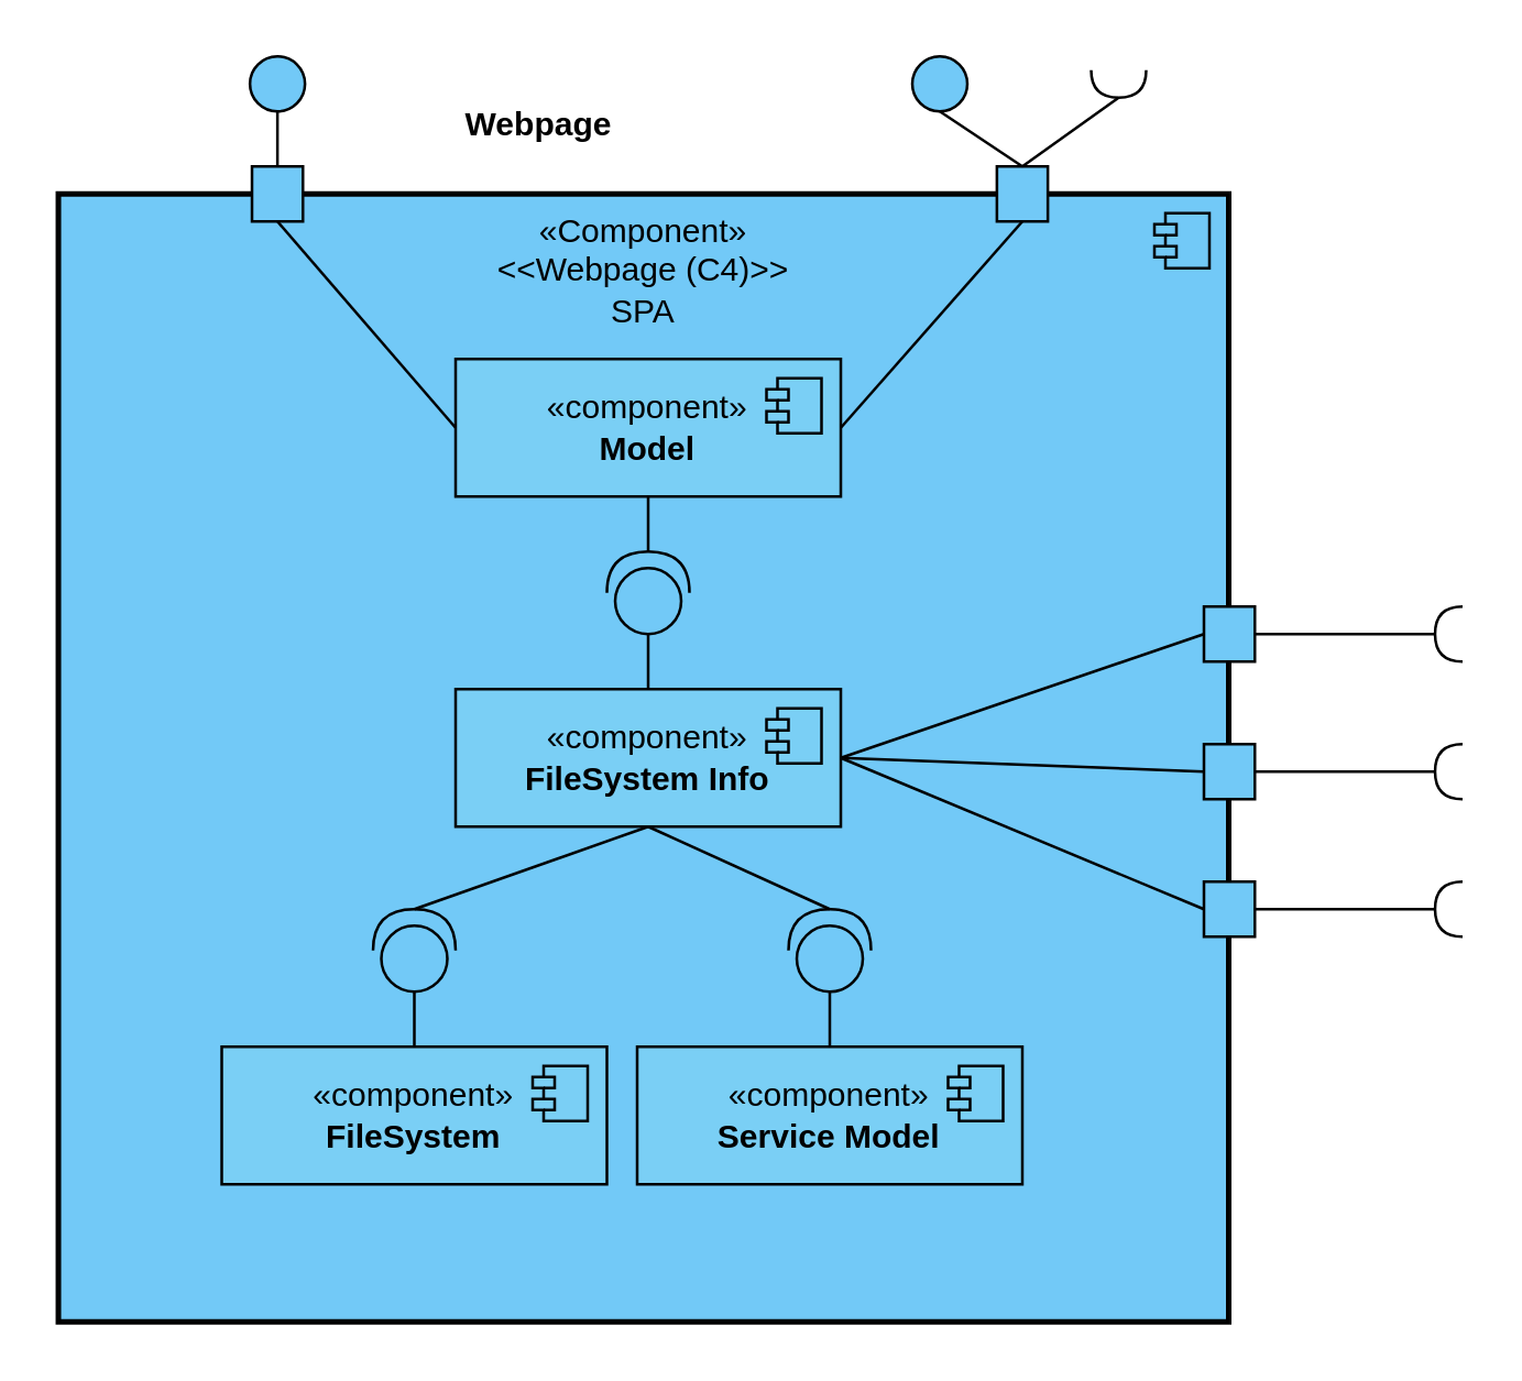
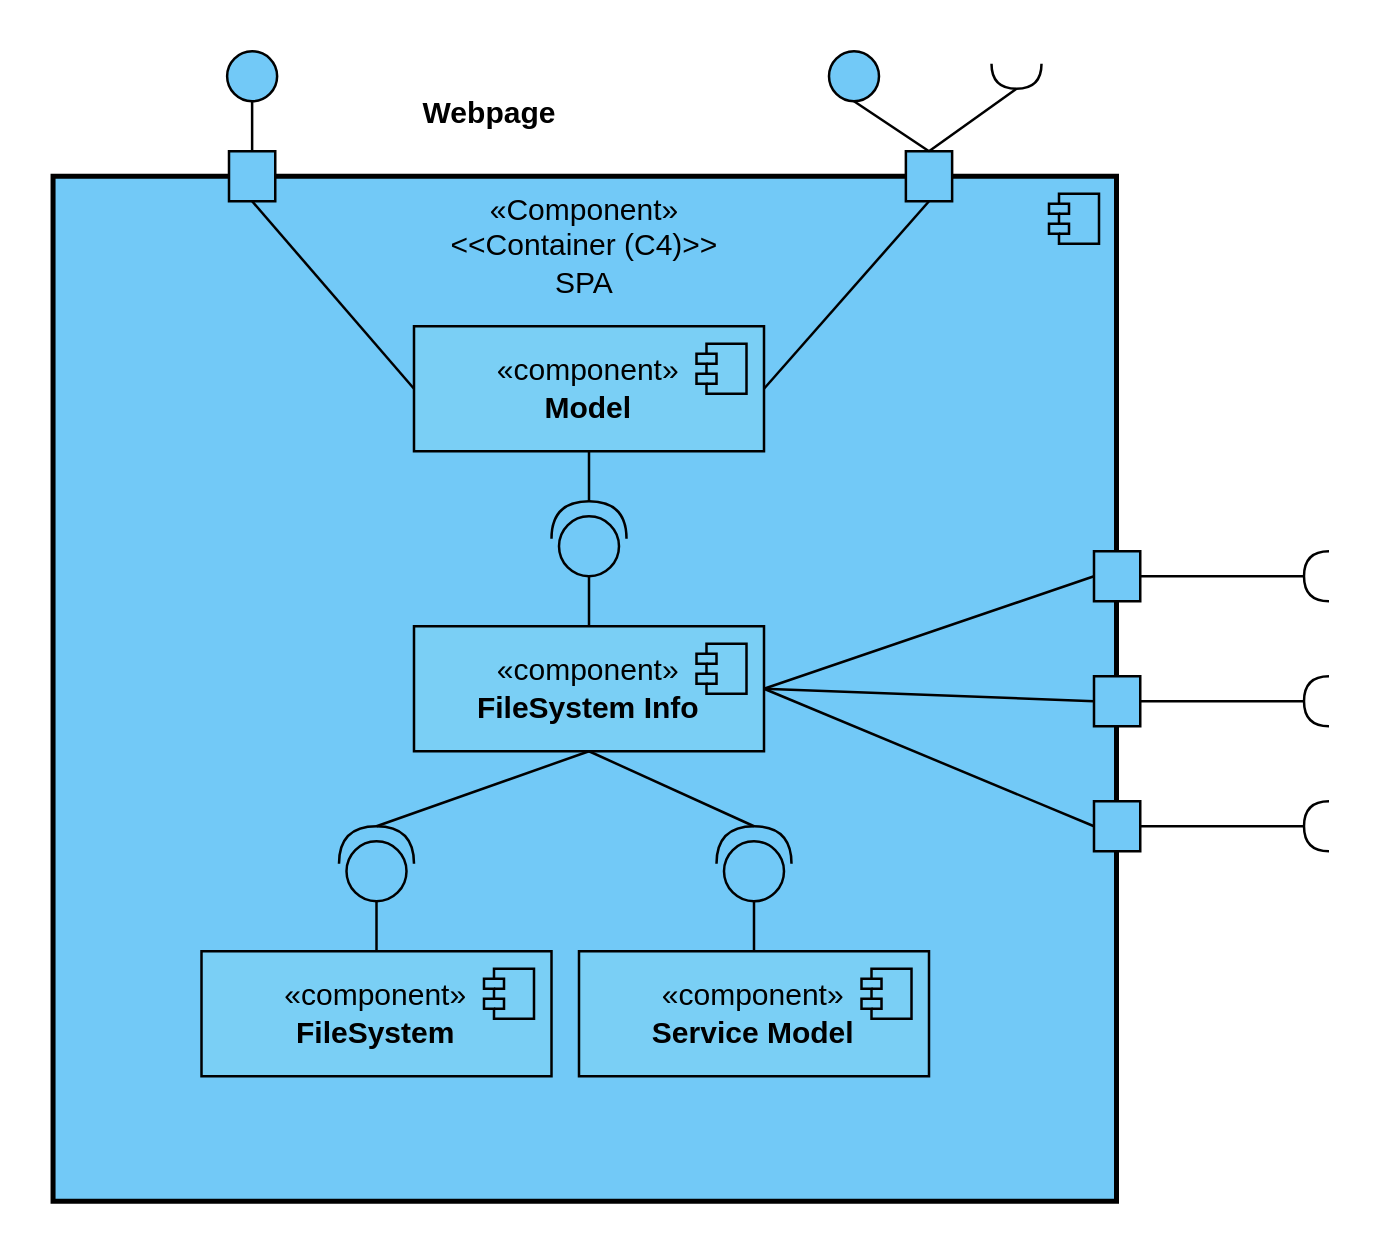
  <mxCell id="0" />
  <mxCell id="1" parent="0" />
- <mxCell id="2" value="«Component»&lt;br&gt;&amp;lt;&amp;lt;Webpage (C4)&amp;gt;&amp;gt;&lt;br&gt;SPA" style="html=1;dropTarget=0;whiteSpace=wrap;verticalAlign=top;fillColor=#72C9F7;strokeColor=#000000;strokeWidth=2;" parent="1" vertex="1"><mxGeometry x="20.62" y="70" width="425.38" height="410" as="geometry" /></mxCell>
+ <mxCell id="2" value="«Component»&lt;br&gt;&amp;lt;&amp;lt;Container (C4)&amp;gt;&amp;gt;&lt;br&gt;SPA" style="html=1;dropTarget=0;whiteSpace=wrap;verticalAlign=top;fillColor=#72C9F7;strokeColor=#000000;strokeWidth=2;" parent="1" vertex="1"><mxGeometry x="20.62" y="70" width="425.38" height="410" as="geometry" /></mxCell>
  <mxCell id="3" value="" style="shape=module;jettyWidth=8;jettyHeight=4;fillColor=#72c9f7;" parent="2" vertex="1"><mxGeometry x="1" width="20" height="20" relative="1" as="geometry"><mxPoint x="-27" y="7" as="offset" /></mxGeometry></mxCell>
  <mxCell id="4" value="«component»&lt;br&gt;&lt;b&gt;Model&lt;/b&gt;" style="html=1;dropTarget=0;whiteSpace=wrap;fillColor=#7ACFF5;" parent="1" vertex="1"><mxGeometry x="165" y="130" width="140" height="50" as="geometry" /></mxCell>
  <mxCell id="5" value="" style="shape=module;jettyWidth=8;jettyHeight=4;fillColor=#7ACFF5;" parent="4" vertex="1"><mxGeometry x="1" width="20" height="20" relative="1" as="geometry"><mxPoint x="-27" y="7" as="offset" /></mxGeometry></mxCell>
  <mxCell id="6" value="«component»&lt;br&gt;&lt;b&gt;Service Model&lt;/b&gt;" style="html=1;dropTarget=0;whiteSpace=wrap;fillColor=#7ACFF5;" parent="1" vertex="1"><mxGeometry x="231" y="380" width="140" height="50" as="geometry" /></mxCell>
  <mxCell id="7" value="" style="shape=module;jettyWidth=8;jettyHeight=4;fillColor=#7ACFF5;" parent="6" vertex="1"><mxGeometry x="1" width="20" height="20" relative="1" as="geometry"><mxPoint x="-27" y="7" as="offset" /></mxGeometry></mxCell>
  <mxCell id="8" value="" style="html=1;rounded=0;fillColor=#72C9F7;" parent="1" vertex="1"><mxGeometry x="437" y="220" width="18.5" height="20" as="geometry" /></mxCell>
  <mxCell id="9" value="«component»&lt;br&gt;&lt;b&gt;FileSystem Info&lt;/b&gt;" style="html=1;dropTarget=0;whiteSpace=wrap;fillColor=#7ACFF5;" parent="1" vertex="1"><mxGeometry x="165" y="250" width="140" height="50" as="geometry" /></mxCell>
  <mxCell id="10" value="" style="shape=module;jettyWidth=8;jettyHeight=4;fillColor=#7ACFF5;" parent="9" vertex="1"><mxGeometry x="1" width="20" height="20" relative="1" as="geometry"><mxPoint x="-27" y="7" as="offset" /></mxGeometry></mxCell>
  <mxCell id="11" value="" style="shape=providedRequiredInterface;html=1;verticalLabelPosition=bottom;sketch=0;rotation=-90;fillColor=#72c9f7;" parent="1" vertex="1"><mxGeometry x="286" y="330" width="30" height="30" as="geometry" /></mxCell>
  <mxCell id="12" value="" style="endArrow=none;html=1;rounded=0;exitX=0.5;exitY=0;exitDx=0;exitDy=0;entryX=0;entryY=0.5;entryDx=0;entryDy=0;entryPerimeter=0;" parent="1" source="6" target="11" edge="1"><mxGeometry width="50" height="50" relative="1" as="geometry"><mxPoint x="443.54" y="497.3" as="sourcePoint" /><mxPoint x="233" y="357" as="targetPoint" /></mxGeometry></mxCell>
  <mxCell id="13" value="" style="endArrow=none;html=1;rounded=0;exitX=1;exitY=0.5;exitDx=0;exitDy=0;exitPerimeter=0;entryX=0.5;entryY=1;entryDx=0;entryDy=0;" parent="1" source="11" target="9" edge="1"><mxGeometry width="50" height="50" relative="1" as="geometry"><mxPoint x="251" y="340" as="sourcePoint" /><mxPoint x="148" y="313" as="targetPoint" /></mxGeometry></mxCell>
  <mxCell id="14" value="" style="endArrow=none;html=1;rounded=0;exitX=1;exitY=0.5;exitDx=0;exitDy=0;entryX=0;entryY=0.5;entryDx=0;entryDy=0;" parent="1" source="9" target="8" edge="1"><mxGeometry width="50" height="50" relative="1" as="geometry"><mxPoint x="251" y="340" as="sourcePoint" /><mxPoint x="341" y="313" as="targetPoint" /></mxGeometry></mxCell>
  <mxCell id="15" value="" style="shape=providedRequiredInterface;html=1;verticalLabelPosition=bottom;sketch=0;rotation=-90;fillColor=#72c9f7;" parent="1" vertex="1"><mxGeometry x="220" y="200" width="30" height="30" as="geometry" /></mxCell>
  <mxCell id="16" value="" style="endArrow=none;html=1;rounded=0;exitX=1;exitY=0.5;exitDx=0;exitDy=0;exitPerimeter=0;entryX=0.5;entryY=1;entryDx=0;entryDy=0;" parent="1" source="15" target="4" edge="1"><mxGeometry width="50" height="50" relative="1" as="geometry"><mxPoint x="581" y="248.5" as="sourcePoint" /><mxPoint x="401" y="178.5" as="targetPoint" /></mxGeometry></mxCell>
  <mxCell id="17" value="" style="endArrow=none;html=1;rounded=0;exitX=0.5;exitY=0;exitDx=0;exitDy=0;entryX=0;entryY=0.5;entryDx=0;entryDy=0;entryPerimeter=0;" parent="1" source="9" target="15" edge="1"><mxGeometry width="50" height="50" relative="1" as="geometry"><mxPoint x="328" y="251.5" as="sourcePoint" /><mxPoint x="338" y="208.5" as="targetPoint" /></mxGeometry></mxCell>
  <mxCell id="18" value="«component»&lt;br&gt;&lt;b&gt;FileSystem&lt;/b&gt;" style="html=1;dropTarget=0;whiteSpace=wrap;fillColor=#7ACFF5;" vertex="1" parent="1"><mxGeometry x="80" y="380" width="140" height="50" as="geometry" /></mxCell>
  <mxCell id="19" value="" style="shape=module;jettyWidth=8;jettyHeight=4;fillColor=#7ACFF5;" vertex="1" parent="18"><mxGeometry x="1" width="20" height="20" relative="1" as="geometry"><mxPoint x="-27" y="7" as="offset" /></mxGeometry></mxCell>
  <mxCell id="20" value="" style="shape=providedRequiredInterface;html=1;verticalLabelPosition=bottom;sketch=0;rotation=-90;fillColor=#72c9f7;" vertex="1" parent="1"><mxGeometry x="135" y="330" width="30" height="30" as="geometry" /></mxCell>
  <mxCell id="21" value="" style="endArrow=none;html=1;rounded=0;exitX=0.5;exitY=0;exitDx=0;exitDy=0;entryX=0;entryY=0.5;entryDx=0;entryDy=0;entryPerimeter=0;" edge="1" parent="1" target="20" source="18"><mxGeometry width="50" height="50" relative="1" as="geometry"><mxPoint x="197" y="380" as="sourcePoint" /><mxPoint x="129" y="357" as="targetPoint" /></mxGeometry></mxCell>
  <mxCell id="22" value="" style="endArrow=none;html=1;rounded=0;exitX=1;exitY=0.5;exitDx=0;exitDy=0;exitPerimeter=0;entryX=0.5;entryY=1;entryDx=0;entryDy=0;" edge="1" parent="1" source="20" target="9"><mxGeometry width="50" height="50" relative="1" as="geometry"><mxPoint x="147" y="340" as="sourcePoint" /><mxPoint x="131" y="300" as="targetPoint" /></mxGeometry></mxCell>
  <mxCell id="23" value="" style="endArrow=none;html=1;rounded=0;align=center;verticalAlign=top;endFill=0;labelBackgroundColor=none;endSize=2;entryX=1;entryY=0.5;entryDx=0;entryDy=0;entryPerimeter=0;exitX=1;exitY=0.5;exitDx=0;exitDy=0;" edge="1" parent="1" target="24" source="8"><mxGeometry relative="1" as="geometry"><mxPoint x="795.75" y="65.5" as="targetPoint" /><mxPoint x="461" y="277.5" as="sourcePoint" /></mxGeometry></mxCell>
  <mxCell id="24" value="" style="shape=requiredInterface;html=1;verticalLabelPosition=bottom;sketch=0;rotation=-180;" vertex="1" parent="1"><mxGeometry x="521" y="220" width="10" height="20" as="geometry" /></mxCell>
  <mxCell id="25" value="" style="endArrow=none;html=1;rounded=0;align=center;verticalAlign=top;endFill=0;labelBackgroundColor=none;endSize=2;entryX=1;entryY=0.5;entryDx=0;entryDy=0;entryPerimeter=0;exitX=1;exitY=0.5;exitDx=0;exitDy=0;" edge="1" parent="1" target="26" source="27"><mxGeometry relative="1" as="geometry"><mxPoint x="757.75" y="93" as="targetPoint" /><mxPoint x="483.5" y="350" as="sourcePoint" /></mxGeometry></mxCell>
  <mxCell id="26" value="" style="shape=requiredInterface;html=1;verticalLabelPosition=bottom;sketch=0;rotation=-180;" vertex="1" parent="1"><mxGeometry x="521" y="270" width="10" height="20" as="geometry" /></mxCell>
  <mxCell id="27" value="" style="html=1;rounded=0;fillColor=#72C9F7;" vertex="1" parent="1"><mxGeometry x="437" y="270" width="18.5" height="20" as="geometry" /></mxCell>
  <mxCell id="28" value="" style="html=1;rounded=0;fillColor=#72C9F7;" vertex="1" parent="1"><mxGeometry x="437" y="320" width="18.5" height="20" as="geometry" /></mxCell>
  <mxCell id="29" value="" style="endArrow=none;html=1;rounded=0;align=center;verticalAlign=top;endFill=0;labelBackgroundColor=none;endSize=2;entryX=1;entryY=0.5;entryDx=0;entryDy=0;entryPerimeter=0;exitX=1;exitY=0.5;exitDx=0;exitDy=0;" edge="1" parent="1" target="30" source="28"><mxGeometry relative="1" as="geometry"><mxPoint x="772.75" y="128" as="targetPoint" /><mxPoint x="471" y="300" as="sourcePoint" /></mxGeometry></mxCell>
  <mxCell id="30" value="" style="shape=requiredInterface;html=1;verticalLabelPosition=bottom;sketch=0;rotation=-180;" vertex="1" parent="1"><mxGeometry x="521" y="320" width="10" height="20" as="geometry" /></mxCell>
  <mxCell id="31" value="" style="endArrow=none;html=1;rounded=0;exitX=1;exitY=0.5;exitDx=0;exitDy=0;entryX=0;entryY=0.5;entryDx=0;entryDy=0;" edge="1" parent="1" source="9" target="27"><mxGeometry width="50" height="50" relative="1" as="geometry"><mxPoint x="315" y="285" as="sourcePoint" /><mxPoint x="447" y="250" as="targetPoint" /></mxGeometry></mxCell>
  <mxCell id="32" value="" style="endArrow=none;html=1;rounded=0;exitX=1;exitY=0.5;exitDx=0;exitDy=0;entryX=0;entryY=0.5;entryDx=0;entryDy=0;" edge="1" parent="1" source="9" target="28"><mxGeometry width="50" height="50" relative="1" as="geometry"><mxPoint x="315" y="285" as="sourcePoint" /><mxPoint x="447" y="300" as="targetPoint" /></mxGeometry></mxCell>
  <mxCell id="33" value="" style="html=1;rounded=0;fillColor=#72C9F7;" vertex="1" parent="1"><mxGeometry x="91" y="60" width="18.5" height="20" as="geometry" /></mxCell>
  <mxCell id="34" value="" style="endArrow=none;html=1;rounded=0;exitX=0;exitY=0.5;exitDx=0;exitDy=0;entryX=0.5;entryY=1;entryDx=0;entryDy=0;" edge="1" parent="1" source="4" target="33"><mxGeometry width="50" height="50" relative="1" as="geometry"><mxPoint x="315" y="285" as="sourcePoint" /><mxPoint x="447" y="240" as="targetPoint" /></mxGeometry></mxCell>
  <mxCell id="35" value="" style="ellipse;whiteSpace=wrap;html=1;aspect=fixed;strokeColor=default;fillColor=#72C9F7;" vertex="1" parent="1"><mxGeometry x="90.25" y="20" width="20" height="20" as="geometry" /></mxCell>
  <mxCell id="36" value="" style="endArrow=none;html=1;rounded=0;exitX=0.5;exitY=0;exitDx=0;exitDy=0;entryX=0.5;entryY=1;entryDx=0;entryDy=0;" edge="1" parent="1" source="33" target="35"><mxGeometry width="50" height="50" relative="1" as="geometry"><mxPoint x="175" y="165" as="sourcePoint" /><mxPoint x="110" y="90" as="targetPoint" /></mxGeometry></mxCell>
  <mxCell id="37" value="" style="html=1;rounded=0;fillColor=#72C9F7;" vertex="1" parent="1"><mxGeometry x="361.75" y="60" width="18.5" height="20" as="geometry" /></mxCell>
  <mxCell id="38" value="" style="endArrow=none;html=1;rounded=0;align=center;verticalAlign=top;endFill=0;labelBackgroundColor=none;endSize=2;entryX=1;entryY=0.5;entryDx=0;entryDy=0;entryPerimeter=0;exitX=0.5;exitY=0;exitDx=0;exitDy=0;" edge="1" parent="1" target="39" source="37"><mxGeometry relative="1" as="geometry"><mxPoint x="710.5" y="-157" as="targetPoint" /><mxPoint x="408.75" y="30" as="sourcePoint" /></mxGeometry></mxCell>
  <mxCell id="39" value="" style="shape=requiredInterface;html=1;verticalLabelPosition=bottom;sketch=0;rotation=90;" vertex="1" parent="1"><mxGeometry x="401" y="20" width="10" height="20" as="geometry" /></mxCell>
  <mxCell id="40" value="" style="ellipse;whiteSpace=wrap;html=1;aspect=fixed;strokeColor=default;fillColor=#72C9F7;" vertex="1" parent="1"><mxGeometry x="331" y="20" width="20" height="20" as="geometry" /></mxCell>
  <mxCell id="41" value="" style="endArrow=none;html=1;rounded=0;exitX=0.5;exitY=0;exitDx=0;exitDy=0;entryX=0.5;entryY=1;entryDx=0;entryDy=0;" edge="1" parent="1" target="40" source="37"><mxGeometry width="50" height="50" relative="1" as="geometry"><mxPoint x="340.75" y="60" as="sourcePoint" /><mxPoint x="350.75" y="90" as="targetPoint" /></mxGeometry></mxCell>
  <mxCell id="42" value="Webpage" style="text;html=1;align=center;verticalAlign=middle;resizable=0;points=[];autosize=1;strokeColor=none;fillColor=none;fontStyle=1" vertex="1" parent="1"><mxGeometry x="155.25" y="30" width="80" height="30" as="geometry" /></mxCell>
  <mxCell id="43" value="" style="endArrow=none;html=1;rounded=0;exitX=1;exitY=0.5;exitDx=0;exitDy=0;entryX=0.5;entryY=1;entryDx=0;entryDy=0;" edge="1" parent="1" source="4" target="37"><mxGeometry width="50" height="50" relative="1" as="geometry"><mxPoint x="175" y="165" as="sourcePoint" /><mxPoint x="110" y="90" as="targetPoint" /></mxGeometry></mxCell>
